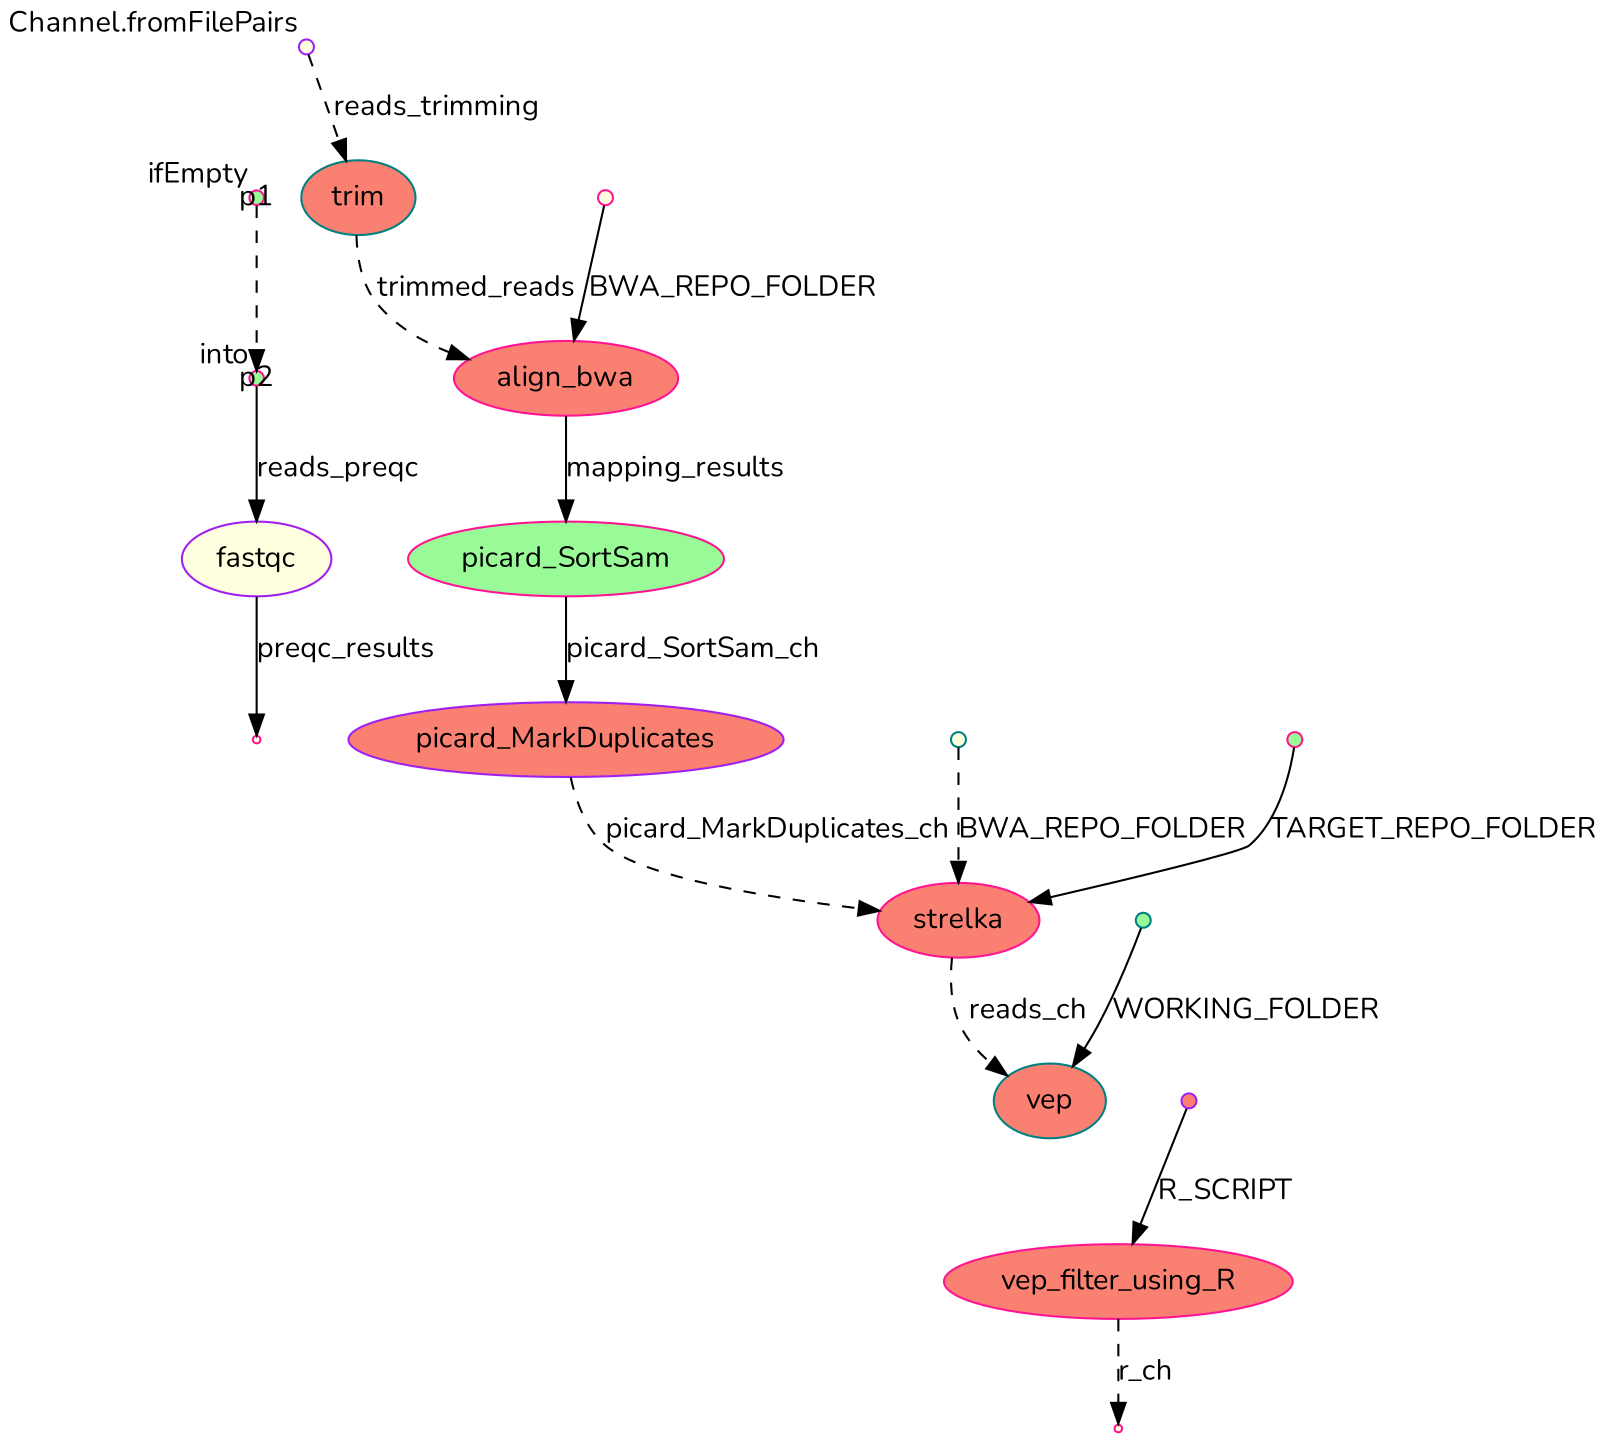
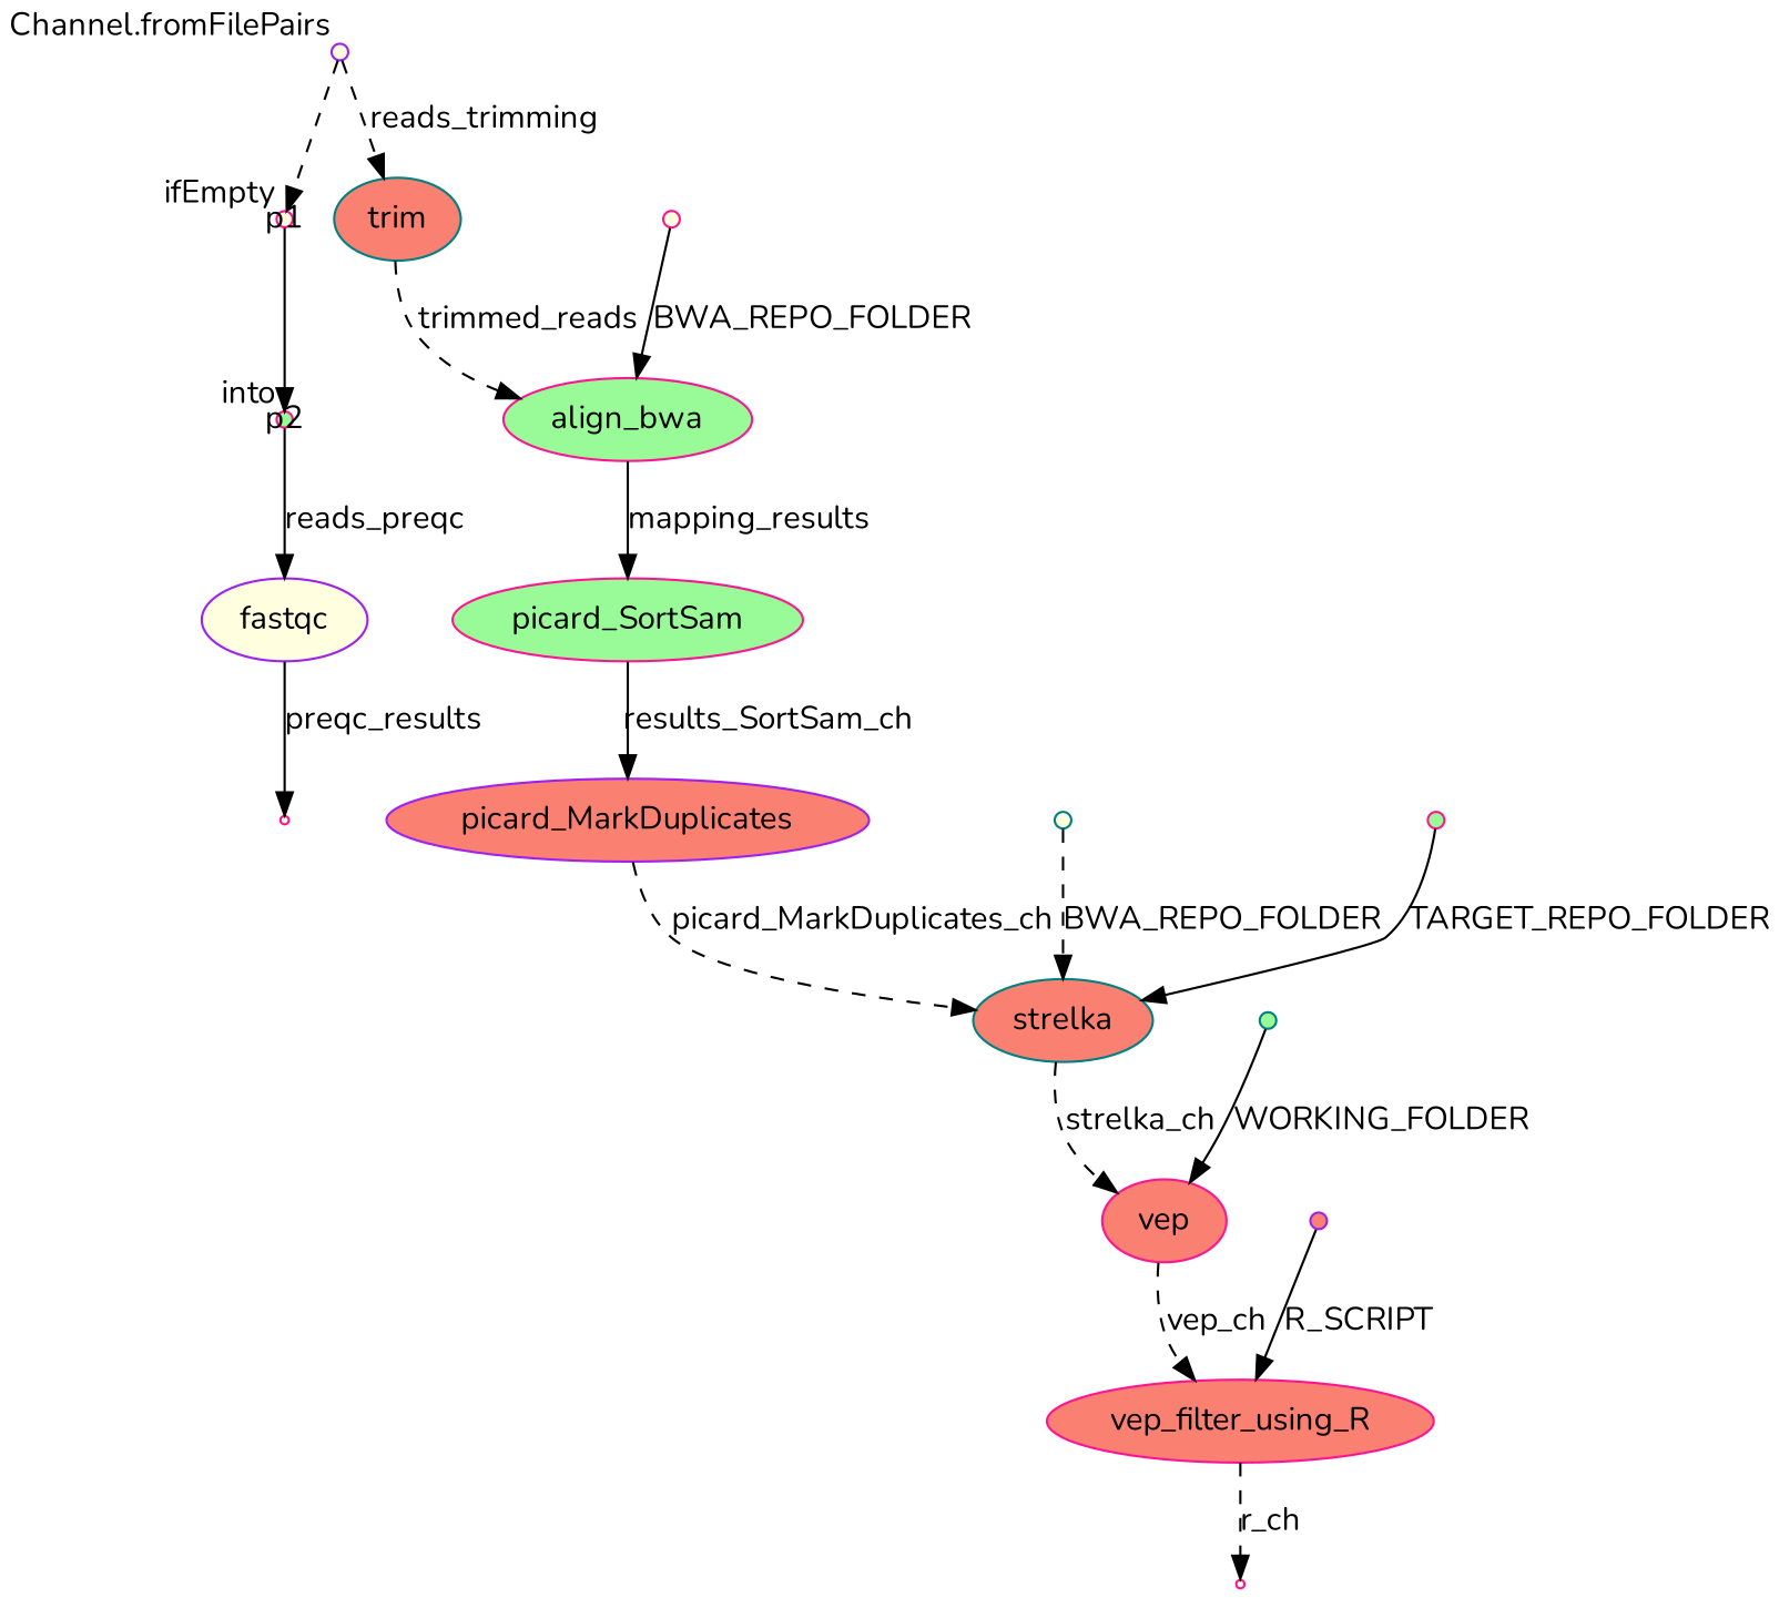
  digraph {
    fontname=Nunito
    node [color=deeppink fillcolor=lightyellow fontname=Nunito style=filled]
    edge [fontname=Nunito style=solid]
    p0 [color=purple fixedsize=true shape=point width=0.1 xlabel="Channel.fromFilePairs"]
-   p1 [fillcolor=palegreen fixedsize=true shape=circle width=0.1 xlabel=ifEmpty]
+   p1 [fixedsize=true shape=circle width=0.1 xlabel=ifEmpty]
    n3 [color=teal fillcolor=salmon label=trim]
    p2 [fillcolor=palegreen fixedsize=true shape=circle width=0.1 xlabel=into]
    n5 [color=purple label=fastqc]
    p4 [shape=point]
-   n7 [fillcolor=salmon label=align_bwa]
+   n7 [fillcolor=palegreen label=align_bwa]
    n8 [fillcolor=palegreen label=picard_SortSam]
    n9 [color=purple fillcolor=salmon label=picard_MarkDuplicates]
    p6 [fixedsize=true shape=point width=0.1]
-   n11 [fillcolor=salmon label=strelka]
-   n12 [color=teal fillcolor=salmon label=vep]
+   n11 [color=teal fillcolor=salmon label=strelka]
+   n12 [fillcolor=salmon label=vep]
    n13 [fillcolor=salmon label=vep_filter_using_R]
    p10 [color=teal fixedsize=true shape=point width=0.1]
    p11 [fillcolor=palegreen fixedsize=true shape=point width=0.1]
    p17 [shape=point]
    p13 [color=teal fillcolor=palegreen fixedsize=true shape=point width=0.1]
    p15 [color=purple fillcolor=salmon fixedsize=true shape=point width=0.1]
+   p0 -> p1 [style=dashed]
    p0 -> n3 [label=reads_trimming style=dashed]
-   p1 -> p2 [style=dashed]
+   p1 -> p2
    n3 -> n7 [label=trimmed_reads style=dashed]
    p2 -> n5 [label=reads_preqc]
    n5 -> p4 [label=preqc_results]
    n7 -> n8 [label=mapping_results]
-   n8 -> n9 [label=picard_SortSam_ch]
+   n8 -> n9 [label=results_SortSam_ch]
    n9 -> n11 [label=picard_MarkDuplicates_ch style=dashed]
    p6 -> n7 [label=BWA_REPO_FOLDER]
-   n11 -> n12 [label=reads_ch style=dashed]
+   n11 -> n12 [label=strelka_ch style=dashed]
+   n12 -> n13 [label=vep_ch style=dashed]
    n13 -> p17 [label=r_ch style=dashed]
    p10 -> n11 [label=BWA_REPO_FOLDER style=dashed]
    p11 -> n11 [label=TARGET_REPO_FOLDER]
    p13 -> n12 [label=WORKING_FOLDER]
    p15 -> n13 [label=R_SCRIPT]
  }
